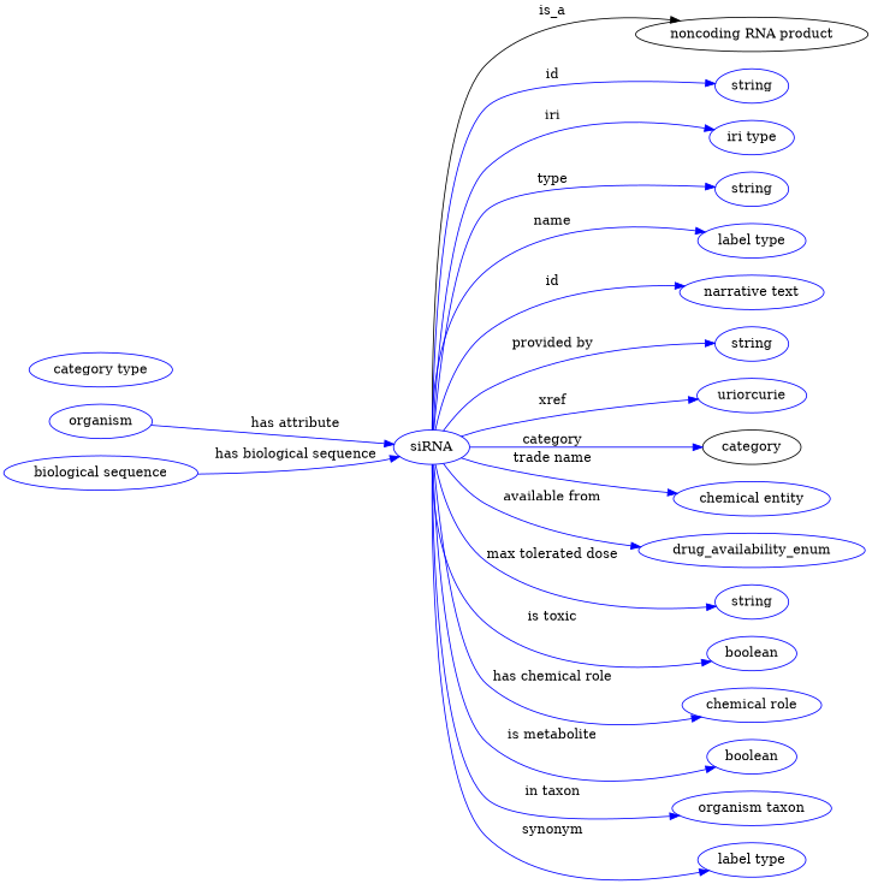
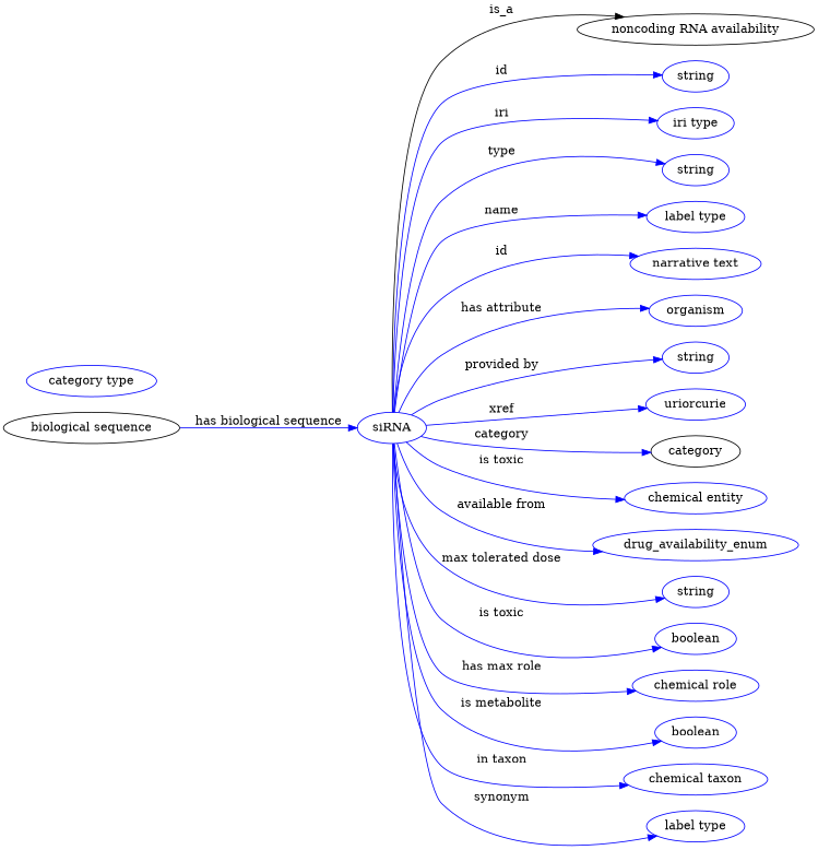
  digraph {
    rankdir=LR
    node [color=blue]
    edge [color=blue style=solid]
    n1 [height=0.5 label=siRNA width=1.1013]
-   "noncoding RNA product" [height=0.5 width=3.3761 color=""]
+   "noncoding RNA product" [height=0.5 width=3.3761 label="noncoding RNA availability" color=""]
    n3 [height=0.5 label=string width=1.0652]
    n4 [height=0.5 label="iri type" width=1.2277]
    n5 [height=0.5 label=string width=1.0652]
    n6 [height=0.5 label="label type" width=1.5707]
    n7 [height=0.5 label="narrative text" width=2.0943]
    n8 [height=0.5 label=organism width=1.4443]
    n9 [height=0.5 label=string width=1.0652]
    n10 [height=0.5 label=uriorcurie width=1.5887]
    category [height=0.5 width=1.4263 color=""]
    n12 [height=0.5 label="chemical entity" width=2.2748]
    n13 [height=0.5 label=drug_availability_enum width=3.2858]
    n14 [height=0.5 label=string width=1.0652]
    n15 [height=0.5 label=boolean width=1.2999]
    n16 [height=0.5 label="chemical role" width=2.022]
    n17 [height=0.5 label=boolean width=1.2999]
-   n18 [height=0.5 label="organism taxon" width=2.3109]
+   n18 [height=0.5 label="chemical taxon" width=2.3109]
    n19 [height=0.5 label="label type" width=1.5707]
-   n20 [height=0.5 label="biological sequence" width=2.8164]
+   n20 [color=black height=0.5 label="biological sequence" width=2.8164]
    n21 [height=0.5 label="category type" width=2.0762]
    n1 -> "noncoding RNA product" [label=is_a color="" style=""]
    n1 -> n3 [label=id]
    n1 -> n4 [label=iri]
    n1 -> n5 [label=type]
    n1 -> n6 [label=name]
    n1 -> n7 [label=id]
-   n8 -> n1 [label="has attribute"]
+   n1 -> n8 [label="has attribute"]
    n1 -> n9 [label="provided by"]
    n1 -> n10 [label=xref]
    n1 -> category [label=category]
-   n1 -> n12 [label="trade name"]
+   n1 -> n12 [label="is toxic"]
    n1 -> n13 [label="available from"]
    n1 -> n14 [label="max tolerated dose"]
    n1 -> n15 [label="is toxic"]
-   n1 -> n16 [label="has chemical role"]
+   n1 -> n16 [label="has max role"]
    n1 -> n17 [label="is metabolite"]
    n1 -> n18 [label="in taxon"]
    n1 -> n19 [label=synonym]
    n20 -> n1 [label="has biological sequence"]
  }
